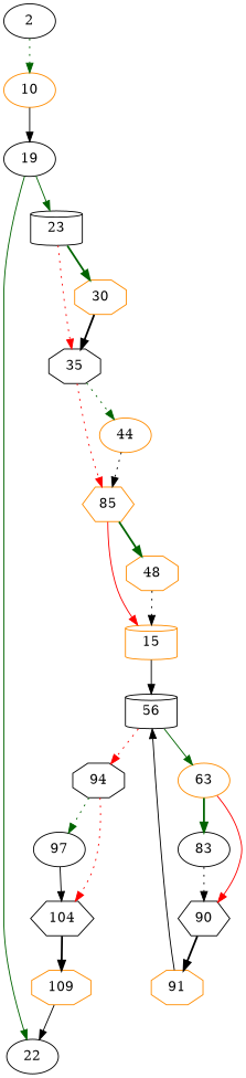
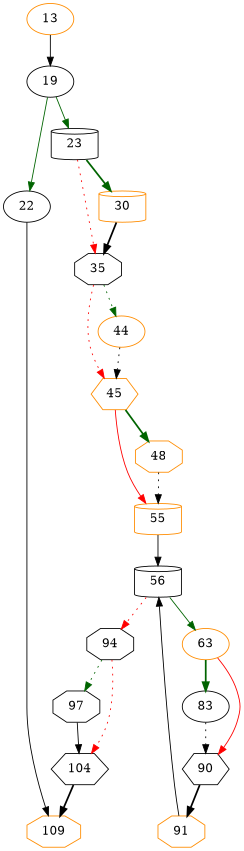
  strict digraph {
    node [color=black shape=ellipse]
    edge [style=dotted]
-   2 [entry=true]
-   13 [color=darkorange label=10]
+   13 [color=darkorange]
    19
    22
    23 [shape=cylinder]
    109 [color=darkorange shape=octagon]
-   30 [color=darkorange shape=octagon]
+   30 [color=darkorange shape=cylinder]
    35 [shape=octagon]
    44 [color=darkorange]
-   45 [color=darkorange shape=hexagon label=85]
+   45 [color=darkorange shape=hexagon]
    48 [color=darkorange shape=octagon]
-   55 [color=darkorange shape=cylinder label=15]
+   55 [color=darkorange shape=cylinder]
    56 [shape=cylinder]
    63 [color=darkorange]
    94 [shape=octagon]
    83
    90 [shape=hexagon]
-   97
+   97 [shape=octagon]
    104 [shape=hexagon]
    91 [color=darkorange shape=octagon]
-   2 -> 13 [color=darkgreen cond=true]
    13 -> 19 [style=solid]
    19 -> 22 [color=darkgreen cond=true style=solid]
    19 -> 23 [color=darkgreen cond=false style=solid]
-   109 -> 22 [style=solid]
+   22 -> 109 [style=solid]
    23 -> 30 [color=darkgreen cond=true style=bold]
    23 -> 35 [color=red cond=false]
    30 -> 35 [style=bold]
    35 -> 44 [color=darkgreen cond=true]
    35 -> 45 [color=red cond=false]
    44 -> 45
    45 -> 48 [color=darkgreen cond=true style=bold]
    45 -> 55 [color=red cond=false style=solid]
    48 -> 55
    55 -> 56 [style=solid]
    56 -> 63 [color=darkgreen cond=true style=solid]
    56 -> 94 [color=red cond=false]
    63 -> 83 [color=darkgreen cond=true style=bold]
    63 -> 90 [color=red cond=false style=solid]
    94 -> 97 [color=darkgreen cond=true]
    94 -> 104 [color=red cond=false]
    83 -> 90
    90 -> 91 [style=bold]
    97 -> 104 [style=solid]
    104 -> 109 [style=bold]
    91 -> 56 [style=solid]
  }
